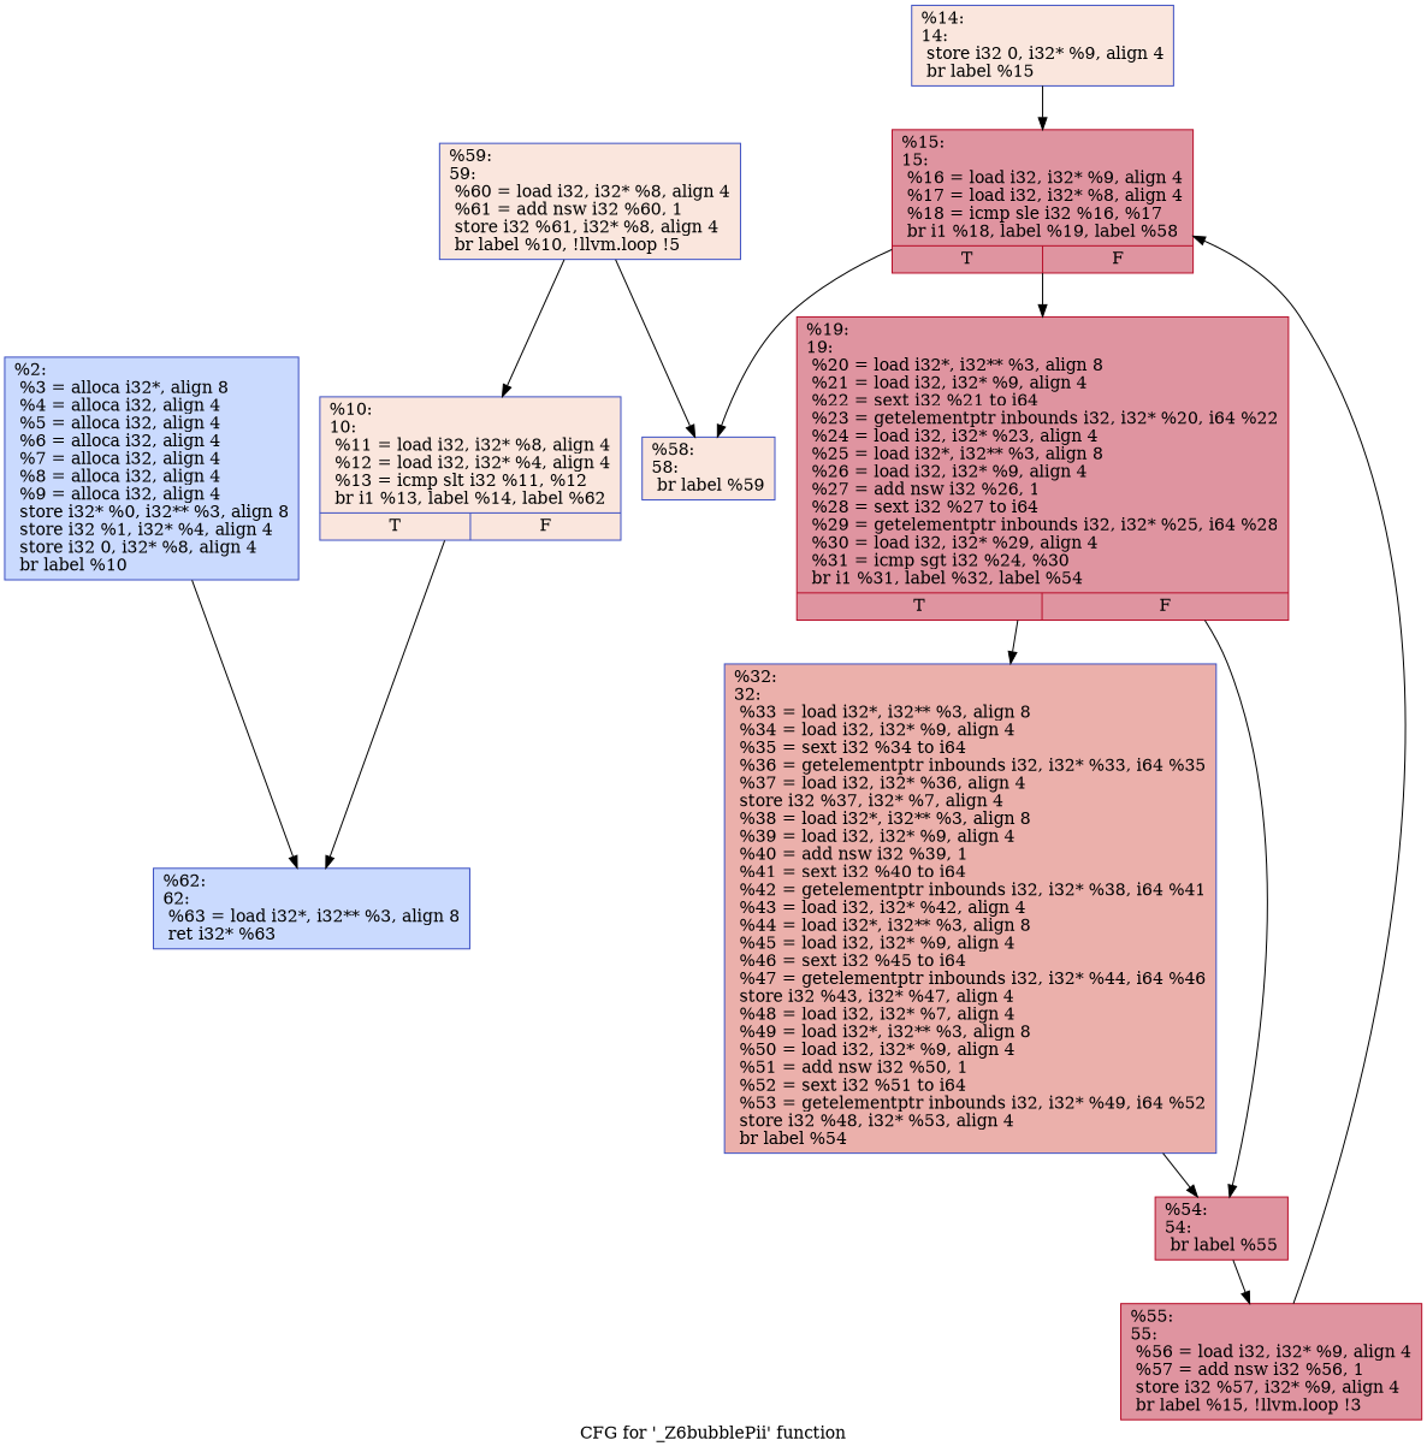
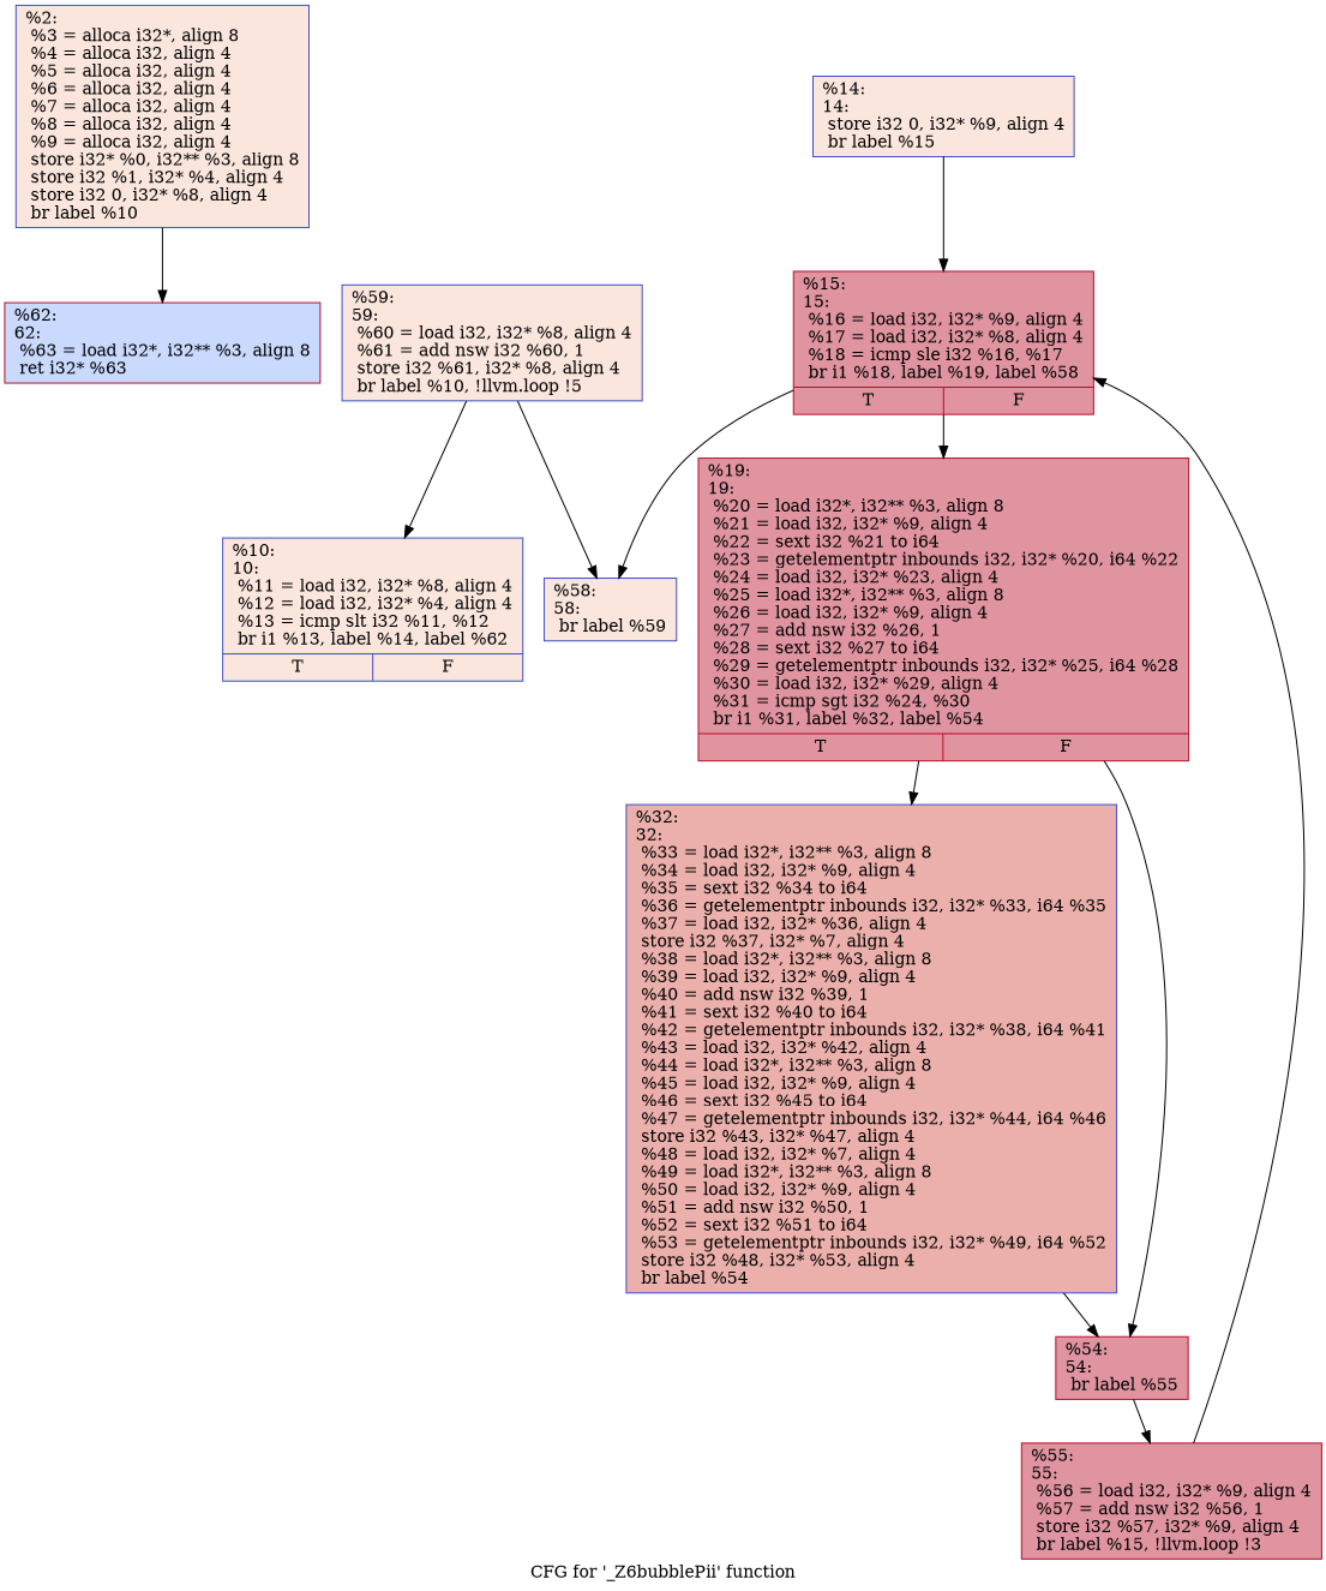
  digraph {
    label="CFG for '_Z6bubblePii' function"
    node [color="#3d50c3ff" fillcolor="#f3c7b170" shape=record style=filled]
-   n1 [fillcolor="#88abfd70" label="{%2:\l  %3 = alloca i32*, align 8\l  %4 = alloca i32, align 4\l  %5 = alloca i32, align 4\l  %6 = alloca i32, align 4\l  %7 = alloca i32, align 4\l  %8 = alloca i32, align 4\l  %9 = alloca i32, align 4\l  store i32* %0, i32** %3, align 8\l  store i32 %1, i32* %4, align 4\l  store i32 0, i32* %8, align 4\l  br label %10\l}"]
-   n2 [fillcolor="#88abfd70" label="{%62:\l62:                                               \l  %63 = load i32*, i32** %3, align 8\l  ret i32* %63\l}"]
+   n1 [label="{%2:\l  %3 = alloca i32*, align 8\l  %4 = alloca i32, align 4\l  %5 = alloca i32, align 4\l  %6 = alloca i32, align 4\l  %7 = alloca i32, align 4\l  %8 = alloca i32, align 4\l  %9 = alloca i32, align 4\l  store i32* %0, i32** %3, align 8\l  store i32 %1, i32* %4, align 4\l  store i32 0, i32* %8, align 4\l  br label %10\l}"]
+   n2 [color="#b70d28ff" fillcolor="#88abfd70" label="{%62:\l62:                                               \l  %63 = load i32*, i32** %3, align 8\l  ret i32* %63\l}"]
    n3 [label="{%10:\l10:                                               \l  %11 = load i32, i32* %8, align 4\l  %12 = load i32, i32* %4, align 4\l  %13 = icmp slt i32 %11, %12\l  br i1 %13, label %14, label %62\l|{<s0>T|<s1>F}}"]
    n4 [label="{%14:\l14:                                               \l  store i32 0, i32* %9, align 4\l  br label %15\l}"]
    n5 [color="#b70d28ff" fillcolor="#b70d2870" label="{%15:\l15:                                               \l  %16 = load i32, i32* %9, align 4\l  %17 = load i32, i32* %8, align 4\l  %18 = icmp sle i32 %16, %17\l  br i1 %18, label %19, label %58\l|{<s0>T|<s1>F}}"]
    n6 [color="#b70d28ff" fillcolor="#b70d2870" label="{%19:\l19:                                               \l  %20 = load i32*, i32** %3, align 8\l  %21 = load i32, i32* %9, align 4\l  %22 = sext i32 %21 to i64\l  %23 = getelementptr inbounds i32, i32* %20, i64 %22\l  %24 = load i32, i32* %23, align 4\l  %25 = load i32*, i32** %3, align 8\l  %26 = load i32, i32* %9, align 4\l  %27 = add nsw i32 %26, 1\l  %28 = sext i32 %27 to i64\l  %29 = getelementptr inbounds i32, i32* %25, i64 %28\l  %30 = load i32, i32* %29, align 4\l  %31 = icmp sgt i32 %24, %30\l  br i1 %31, label %32, label %54\l|{<s0>T|<s1>F}}"]
    n7 [label="{%58:\l58:                                               \l  br label %59\l}"]
    n8 [fillcolor="#d24b4070" label="{%32:\l32:                                               \l  %33 = load i32*, i32** %3, align 8\l  %34 = load i32, i32* %9, align 4\l  %35 = sext i32 %34 to i64\l  %36 = getelementptr inbounds i32, i32* %33, i64 %35\l  %37 = load i32, i32* %36, align 4\l  store i32 %37, i32* %7, align 4\l  %38 = load i32*, i32** %3, align 8\l  %39 = load i32, i32* %9, align 4\l  %40 = add nsw i32 %39, 1\l  %41 = sext i32 %40 to i64\l  %42 = getelementptr inbounds i32, i32* %38, i64 %41\l  %43 = load i32, i32* %42, align 4\l  %44 = load i32*, i32** %3, align 8\l  %45 = load i32, i32* %9, align 4\l  %46 = sext i32 %45 to i64\l  %47 = getelementptr inbounds i32, i32* %44, i64 %46\l  store i32 %43, i32* %47, align 4\l  %48 = load i32, i32* %7, align 4\l  %49 = load i32*, i32** %3, align 8\l  %50 = load i32, i32* %9, align 4\l  %51 = add nsw i32 %50, 1\l  %52 = sext i32 %51 to i64\l  %53 = getelementptr inbounds i32, i32* %49, i64 %52\l  store i32 %48, i32* %53, align 4\l  br label %54\l}"]
    n9 [color="#b70d28ff" fillcolor="#b70d2870" label="{%54:\l54:                                               \l  br label %55\l}"]
    n10 [color="#b70d28ff" fillcolor="#b70d2870" label="{%55:\l55:                                               \l  %56 = load i32, i32* %9, align 4\l  %57 = add nsw i32 %56, 1\l  store i32 %57, i32* %9, align 4\l  br label %15, !llvm.loop !3\l}"]
    n11 [label="{%59:\l59:                                               \l  %60 = load i32, i32* %8, align 4\l  %61 = add nsw i32 %60, 1\l  store i32 %61, i32* %8, align 4\l  br label %10, !llvm.loop !5\l}"]
    n1 -> n2
-   n3 -> n2
    n4 -> n5
    n5 -> n6
    n5 -> n7
    n6 -> n8
    n6 -> n9
    n8 -> n9
    n9 -> n10
    n10 -> n5
    n11 -> n3
    n11 -> n7
  }
